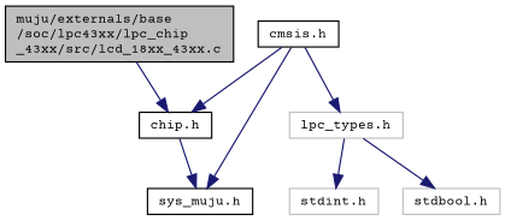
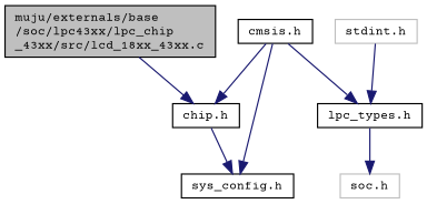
  digraph {
    fontname="Courier Prime"
    node [color=black fillcolor=white fontname="Courier Prime" fontsize=10 shape=record style=filled]
    edge [color=midnightblue fontname="Courier Prime" fontsize=10 labelfontname=Helvetica labelfontsize=10 style=solid]
    n1 [fillcolor=grey75 fontcolor=black height=0.2 label="muju/externals/base\l/soc/lpc43xx/lpc_chip\l_43xx/src/lcd_18xx_43xx.c" width=0.4]
    n2 [height=0.2 label="chip.h" width=0.4]
-   n3 [height=0.2 label="sys_muju.h" width=0.4]
+   n3 [height=0.2 label="sys_config.h" width=0.4]
    n4 [height=0.2 label="cmsis.h" width=0.4]
-   n5 [color=grey75 height=0.2 label="lpc_types.h" width=0.4]
+   n5 [height=0.2 label="lpc_types.h" width=0.4]
    n6 [color=grey75 height=0.2 label="stdint.h" width=0.4]
-   n7 [color=grey75 height=0.2 label="stdbool.h" width=0.4]
+   n7 [color=grey75 height=0.2 label="soc.h" width=0.4]
    n1 -> n2
    n2 -> n3
    n4 -> n2
    n4 -> n3
    n4 -> n5
-   n5 -> n6
+   n6 -> n5
    n5 -> n7
  }
